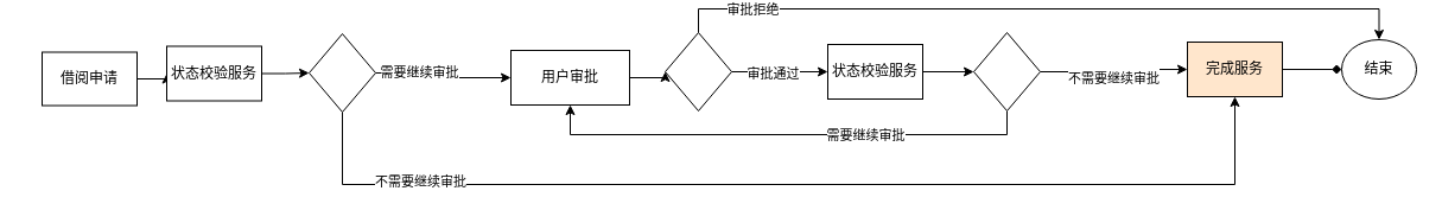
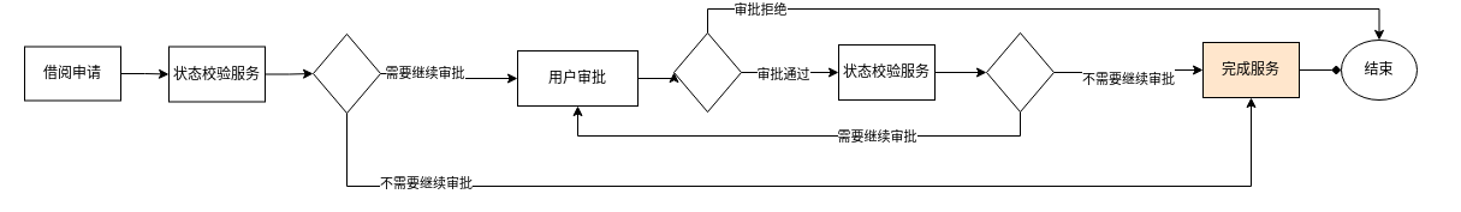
  <mxCell id="0" />
  <mxCell id="1" parent="0" />
  <mxCell id="2" style="edgeStyle=orthogonalEdgeStyle;rounded=0;orthogonalLoop=1;jettySize=auto;html=1;exitX=1;exitY=0.5;exitDx=0;exitDy=0;entryX=0;entryY=0.5;entryDx=0;entryDy=0;" parent="1" source="3" target="5" edge="1"><mxGeometry relative="1" as="geometry" /></mxCell>
- <mxCell id="3" value="借阅申请" style="rounded=0;whiteSpace=wrap;html=1;" parent="1" vertex="1"><mxGeometry x="35" y="36.5" width="80" height="45" as="geometry" /></mxCell>
+ <mxCell id="3" value="借阅申请" style="rounded=0;whiteSpace=wrap;html=1;" parent="1" vertex="1"><mxGeometry x="20" y="31.5" width="80" height="45" as="geometry" /></mxCell>
  <mxCell id="4" style="edgeStyle=orthogonalEdgeStyle;rounded=0;orthogonalLoop=1;jettySize=auto;html=1;exitX=1;exitY=0.5;exitDx=0;exitDy=0;" parent="1" source="5" target="13" edge="1"><mxGeometry relative="1" as="geometry" /></mxCell>
  <mxCell id="5" value="状态校验服务" style="rounded=0;whiteSpace=wrap;html=1;" parent="1" vertex="1"><mxGeometry x="140" y="31.5" width="80" height="46" as="geometry" /></mxCell>
  <mxCell id="6" style="edgeStyle=orthogonalEdgeStyle;rounded=0;orthogonalLoop=1;jettySize=auto;html=1;exitX=1;exitY=0.5;exitDx=0;exitDy=0;entryX=0;entryY=0.5;entryDx=0;entryDy=0;endArrow=diamond;" parent="1" source="7" target="8" edge="1"><mxGeometry relative="1" as="geometry" /></mxCell>
  <mxCell id="7" value="完成服务" style="rounded=0;whiteSpace=wrap;html=1;fillColor=#ffe6cc;" parent="1" vertex="1"><mxGeometry x="1000" y="28" width="80" height="46" as="geometry" /></mxCell>
- <mxCell id="8" value="结束" style="ellipse;whiteSpace=wrap;html=1;" parent="1" vertex="1"><mxGeometry x="1130" y="26" width="63" height="50" as="geometry" /></mxCell>
+ <mxCell id="8" value="结束" style="ellipse;whiteSpace=wrap;html=1;" parent="1" vertex="1"><mxGeometry x="1115" y="26" width="63" height="50" as="geometry" /></mxCell>
  <mxCell id="9" style="edgeStyle=orthogonalEdgeStyle;rounded=0;orthogonalLoop=1;jettySize=auto;html=1;exitX=0.5;exitY=1;exitDx=0;exitDy=0;entryX=0.5;entryY=1;entryDx=0;entryDy=0;" parent="1" source="13" target="7" edge="1"><mxGeometry relative="1" as="geometry"><Array as="points"><mxPoint x="288" y="148" /><mxPoint x="1040" y="148" /></Array></mxGeometry></mxCell>
  <mxCell id="10" value="不需要继续审批" style="edgeLabel;html=1;align=center;verticalAlign=middle;resizable=0;points=[];" parent="9" vertex="1" connectable="0"><mxGeometry x="-0.809" y="3" relative="1" as="geometry"><mxPoint x="41" as="offset" /></mxGeometry></mxCell>
  <mxCell id="11" style="edgeStyle=orthogonalEdgeStyle;rounded=0;orthogonalLoop=1;jettySize=auto;html=1;exitX=1;exitY=0.5;exitDx=0;exitDy=0;entryX=0;entryY=0.5;entryDx=0;entryDy=0;" parent="1" source="13" target="15" edge="1"><mxGeometry relative="1" as="geometry" /></mxCell>
  <mxCell id="12" value="需要继续审批" style="edgeLabel;html=1;align=center;verticalAlign=middle;resizable=0;points=[];" parent="11" vertex="1" connectable="0"><mxGeometry x="-0.393" y="1" relative="1" as="geometry"><mxPoint as="offset" /></mxGeometry></mxCell>
  <mxCell id="13" value="" style="rhombus;whiteSpace=wrap;html=1;" parent="1" vertex="1"><mxGeometry x="260" y="21" width="56" height="66" as="geometry" /></mxCell>
  <mxCell id="14" style="edgeStyle=orthogonalEdgeStyle;rounded=0;orthogonalLoop=1;jettySize=auto;html=1;exitX=1;exitY=0.5;exitDx=0;exitDy=0;entryX=0;entryY=0.5;entryDx=0;entryDy=0;" edge="1" parent="1" source="15" target="26"><mxGeometry relative="1" as="geometry" /></mxCell>
  <mxCell id="15" value="用户审批" style="rounded=0;whiteSpace=wrap;html=1;" parent="1" vertex="1"><mxGeometry x="430" y="35" width="100" height="46" as="geometry" /></mxCell>
  <mxCell id="16" style="edgeStyle=orthogonalEdgeStyle;rounded=0;orthogonalLoop=1;jettySize=auto;html=1;exitX=1;exitY=0.5;exitDx=0;exitDy=0;" parent="1" source="17" target="21" edge="1"><mxGeometry relative="1" as="geometry" /></mxCell>
  <mxCell id="17" value="状态校验服务" style="rounded=0;whiteSpace=wrap;html=1;" parent="1" vertex="1"><mxGeometry x="697" y="30" width="80" height="46" as="geometry" /></mxCell>
  <mxCell id="18" value="&lt;br&gt;&lt;br&gt;&lt;span style=&quot;color: rgb(0, 0, 0); font-family: helvetica; font-size: 11px; font-style: normal; font-weight: 400; letter-spacing: normal; text-align: center; text-indent: 0px; text-transform: none; word-spacing: 0px; background-color: rgb(255, 255, 255); display: inline; float: none;&quot;&gt;不需要继续审批&lt;/span&gt;&lt;div&gt;&lt;br/&gt;&lt;/div&gt;" style="edgeStyle=orthogonalEdgeStyle;rounded=0;orthogonalLoop=1;jettySize=auto;html=1;exitX=1;exitY=0.5;exitDx=0;exitDy=0;entryX=0;entryY=0.5;entryDx=0;entryDy=0;" parent="1" source="21" target="7" edge="1"><mxGeometry relative="1" as="geometry" /></mxCell>
  <mxCell id="19" style="edgeStyle=orthogonalEdgeStyle;rounded=0;orthogonalLoop=1;jettySize=auto;html=1;exitX=0.5;exitY=1;exitDx=0;exitDy=0;entryX=0.5;entryY=1;entryDx=0;entryDy=0;" parent="1" source="21" target="15" edge="1"><mxGeometry relative="1" as="geometry" /></mxCell>
  <mxCell id="20" value="需要继续审批" style="edgeLabel;html=1;align=center;verticalAlign=middle;resizable=0;points=[];" parent="19" vertex="1" connectable="0"><mxGeometry x="-0.321" relative="1" as="geometry"><mxPoint as="offset" /></mxGeometry></mxCell>
  <mxCell id="21" value="" style="rhombus;whiteSpace=wrap;html=1;" parent="1" vertex="1"><mxGeometry x="820" y="20" width="56" height="66" as="geometry" /></mxCell>
  <mxCell id="22" style="edgeStyle=orthogonalEdgeStyle;rounded=0;orthogonalLoop=1;jettySize=auto;html=1;exitX=1;exitY=0.5;exitDx=0;exitDy=0;entryX=0;entryY=0.5;entryDx=0;entryDy=0;" edge="1" parent="1" source="26" target="17"><mxGeometry relative="1" as="geometry" /></mxCell>
  <mxCell id="23" value="审批通过" style="edgeLabel;html=1;align=center;verticalAlign=middle;resizable=0;points=[];" vertex="1" connectable="0" parent="22"><mxGeometry x="-0.457" y="-1" relative="1" as="geometry"><mxPoint x="12" as="offset" /></mxGeometry></mxCell>
  <mxCell id="24" style="edgeStyle=orthogonalEdgeStyle;rounded=0;orthogonalLoop=1;jettySize=auto;html=1;exitX=0.5;exitY=0;exitDx=0;exitDy=0;entryX=0.5;entryY=0;entryDx=0;entryDy=0;" edge="1" parent="1" source="26" target="8"><mxGeometry relative="1" as="geometry" /></mxCell>
  <mxCell id="25" value="审批拒绝" style="edgeLabel;html=1;align=center;verticalAlign=middle;resizable=0;points=[];" vertex="1" connectable="0" parent="24"><mxGeometry x="-0.79" relative="1" as="geometry"><mxPoint as="offset" /></mxGeometry></mxCell>
  <mxCell id="26" value="" style="rhombus;whiteSpace=wrap;html=1;" vertex="1" parent="1"><mxGeometry x="560" y="20" width="56" height="66" as="geometry" /></mxCell>
